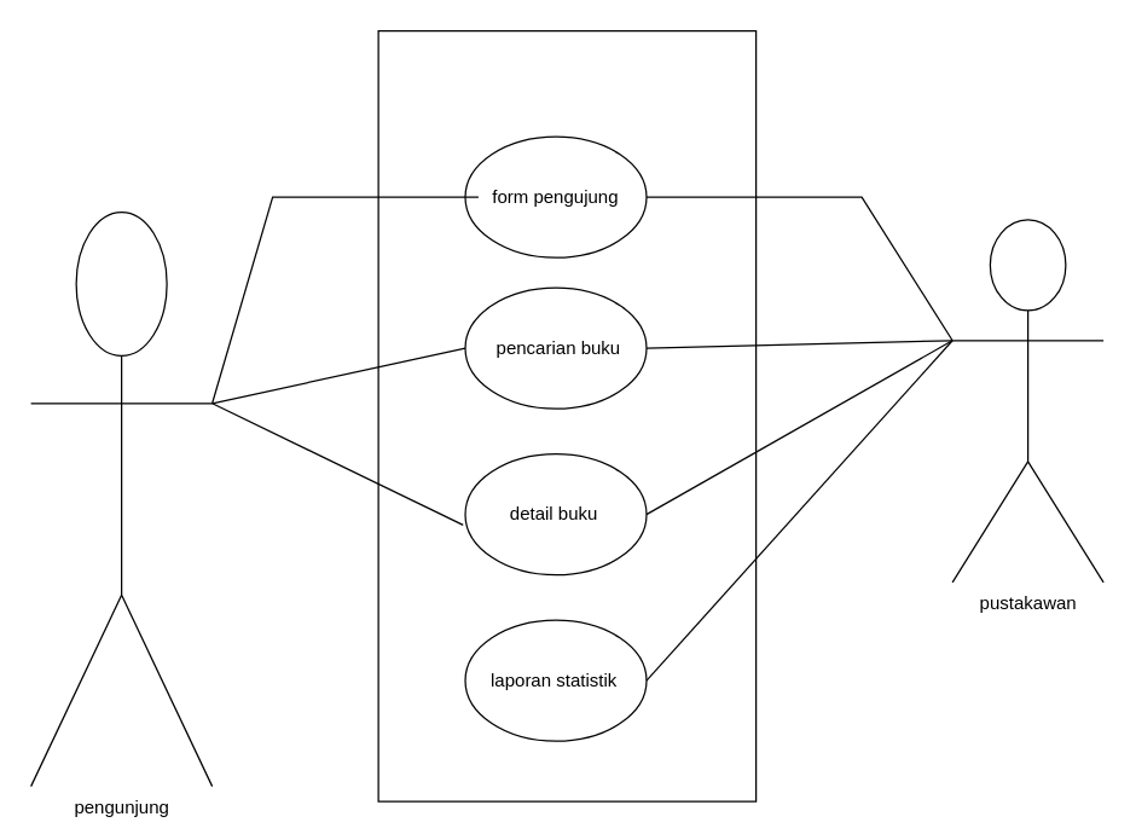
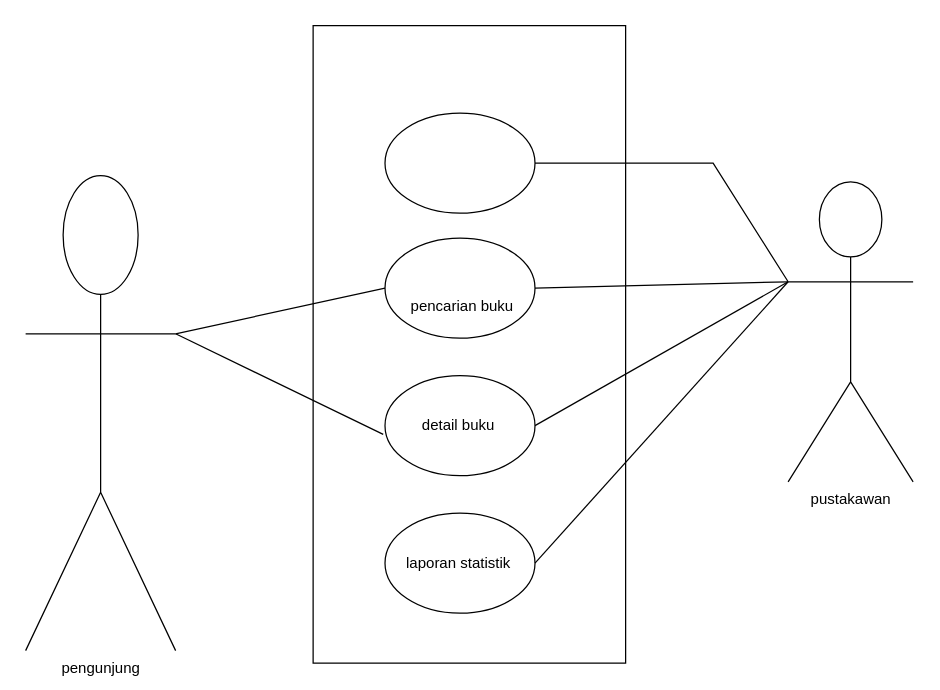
  <mxCell id="0" />
  <mxCell id="1" parent="0" />
  <mxCell id="2" value="" style="rounded=0;whiteSpace=wrap;html=1;" vertex="1" parent="1"><mxGeometry x="250" y="20" width="250" height="510" as="geometry" /></mxCell>
  <mxCell id="3" value="" style="ellipse;whiteSpace=wrap;html=1;" vertex="1" parent="1"><mxGeometry x="307.5" y="190" width="120" height="80" as="geometry" /></mxCell>
  <mxCell id="4" value="" style="ellipse;whiteSpace=wrap;html=1;" vertex="1" parent="1"><mxGeometry x="307.5" y="300" width="120" height="80" as="geometry" /></mxCell>
  <mxCell id="5" value="" style="ellipse;whiteSpace=wrap;html=1;" vertex="1" parent="1"><mxGeometry x="307.5" y="410" width="120" height="80" as="geometry" /></mxCell>
  <mxCell id="6" value="" style="ellipse;whiteSpace=wrap;html=1;" vertex="1" parent="1"><mxGeometry x="307.5" y="90" width="120" height="80" as="geometry" /></mxCell>
- <mxCell id="7" value="form pengujung" style="text;html=1;align=center;verticalAlign=middle;whiteSpace=wrap;rounded=0;" vertex="1" parent="1"><mxGeometry x="316.25" y="115" width="102.5" height="30" as="geometry" /></mxCell>
  <mxCell id="8" value="laporan statistik" style="text;html=1;align=center;verticalAlign=middle;whiteSpace=wrap;rounded=0;" vertex="1" parent="1"><mxGeometry x="315" y="435" width="102.5" height="30" as="geometry" /></mxCell>
  <mxCell id="9" value="detail buku" style="text;html=1;align=center;verticalAlign=middle;whiteSpace=wrap;rounded=0;" vertex="1" parent="1"><mxGeometry x="315" y="325" width="102.5" height="30" as="geometry" /></mxCell>
- <mxCell id="10" value="pencarian buku" style="text;html=1;align=center;verticalAlign=middle;whiteSpace=wrap;rounded=0;" vertex="1" parent="1"><mxGeometry x="317.5" y="215" width="102.5" height="30" as="geometry" /></mxCell>
+ <mxCell id="10" value="pencarian buku" style="text;html=1;align=center;verticalAlign=middle;whiteSpace=wrap;rounded=0;" vertex="1" parent="1"><mxGeometry x="317.5" y="230" width="102.5" height="30" as="geometry" /></mxCell>
  <mxCell id="11" value="pengunjung" style="shape=umlActor;verticalLabelPosition=bottom;verticalAlign=top;html=1;outlineConnect=0;" vertex="1" parent="1"><mxGeometry x="20" y="140" width="120" height="380" as="geometry" /></mxCell>
  <mxCell id="12" value="pustakawan" style="shape=umlActor;verticalLabelPosition=bottom;verticalAlign=top;html=1;outlineConnect=0;" vertex="1" parent="1"><mxGeometry x="630" y="145" width="100" height="240" as="geometry" /></mxCell>
- <mxCell id="13" value="" style="endArrow=none;html=1;rounded=0;exitX=1;exitY=0.333;exitDx=0;exitDy=0;exitPerimeter=0;entryX=0;entryY=0.5;entryDx=0;entryDy=0;" edge="1" parent="1" source="11" target="7"><mxGeometry width="50" height="50" relative="1" as="geometry"><mxPoint x="340" y="290" as="sourcePoint" /><mxPoint x="390" y="240" as="targetPoint" /><Array as="points"><mxPoint x="180" y="130" /></Array></mxGeometry></mxCell>
  <mxCell id="14" value="" style="endArrow=none;html=1;rounded=0;exitX=0;exitY=0.333;exitDx=0;exitDy=0;exitPerimeter=0;entryX=1;entryY=0.5;entryDx=0;entryDy=0;" edge="1" parent="1" source="12" target="6"><mxGeometry width="50" height="50" relative="1" as="geometry"><mxPoint x="686" y="15" as="sourcePoint" /><mxPoint x="530" y="110" as="targetPoint" /><Array as="points"><mxPoint x="570" y="130" /></Array></mxGeometry></mxCell>
  <mxCell id="15" value="" style="endArrow=none;html=1;rounded=0;entryX=0;entryY=0.5;entryDx=0;entryDy=0;exitX=1;exitY=0.333;exitDx=0;exitDy=0;exitPerimeter=0;" edge="1" parent="1" source="11" target="3"><mxGeometry width="50" height="50" relative="1" as="geometry"><mxPoint x="340" y="290" as="sourcePoint" /><mxPoint x="390" y="240" as="targetPoint" /></mxGeometry></mxCell>
  <mxCell id="16" value="" style="endArrow=none;html=1;rounded=0;entryX=0;entryY=0.333;entryDx=0;entryDy=0;entryPerimeter=0;exitX=1;exitY=0.5;exitDx=0;exitDy=0;" edge="1" parent="1" source="4" target="12"><mxGeometry width="50" height="50" relative="1" as="geometry"><mxPoint x="340" y="290" as="sourcePoint" /><mxPoint x="600" y="220" as="targetPoint" /></mxGeometry></mxCell>
  <mxCell id="17" value="" style="endArrow=none;html=1;rounded=0;entryX=0;entryY=0.333;entryDx=0;entryDy=0;entryPerimeter=0;exitX=1;exitY=0.5;exitDx=0;exitDy=0;" edge="1" parent="1" source="3" target="12"><mxGeometry width="50" height="50" relative="1" as="geometry"><mxPoint x="340" y="290" as="sourcePoint" /><mxPoint x="390" y="240" as="targetPoint" /></mxGeometry></mxCell>
  <mxCell id="18" value="" style="endArrow=none;html=1;rounded=0;exitX=1;exitY=0.333;exitDx=0;exitDy=0;exitPerimeter=0;entryX=-0.012;entryY=0.588;entryDx=0;entryDy=0;entryPerimeter=0;" edge="1" parent="1" source="11" target="4"><mxGeometry width="50" height="50" relative="1" as="geometry"><mxPoint x="340" y="290" as="sourcePoint" /><mxPoint x="390" y="240" as="targetPoint" /></mxGeometry></mxCell>
  <mxCell id="19" value="" style="endArrow=none;html=1;rounded=0;exitX=1;exitY=0.5;exitDx=0;exitDy=0;entryX=0;entryY=0.333;entryDx=0;entryDy=0;entryPerimeter=0;" edge="1" parent="1" source="5" target="12"><mxGeometry width="50" height="50" relative="1" as="geometry"><mxPoint x="340" y="290" as="sourcePoint" /><mxPoint x="390" y="240" as="targetPoint" /></mxGeometry></mxCell>
